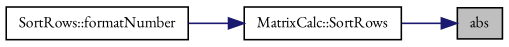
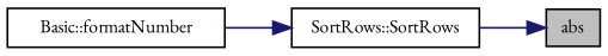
  digraph {
    fontname="EB Garamond"
    rankdir=RL
    node [color=black fillcolor=white fontname="EB Garamond" fontsize=10 shape=record style=filled]
    edge [color=midnightblue dir=back fontname="EB Garamond" fontsize=10 labelfontname=Helvetica labelfontsize=10 style=solid]
    n1 [fillcolor=grey75 fontcolor=black height=0.2 label=abs width=0.4]
-   n2 [height=0.2 label="MatrixCalc::SortRows" width=0.4]
-   n3 [height=0.2 label="SortRows::formatNumber" width=0.4]
+   n2 [height=0.2 label="SortRows::SortRows" width=0.4]
+   n3 [height=0.2 label="Basic::formatNumber" width=0.4]
    n1 -> n2
    n2 -> n3
  }
